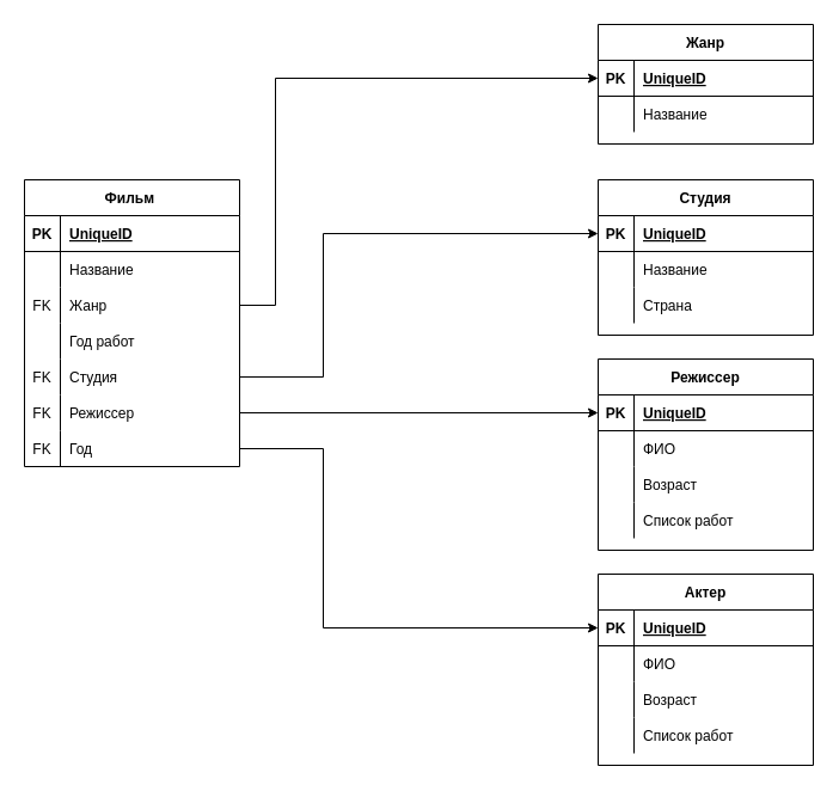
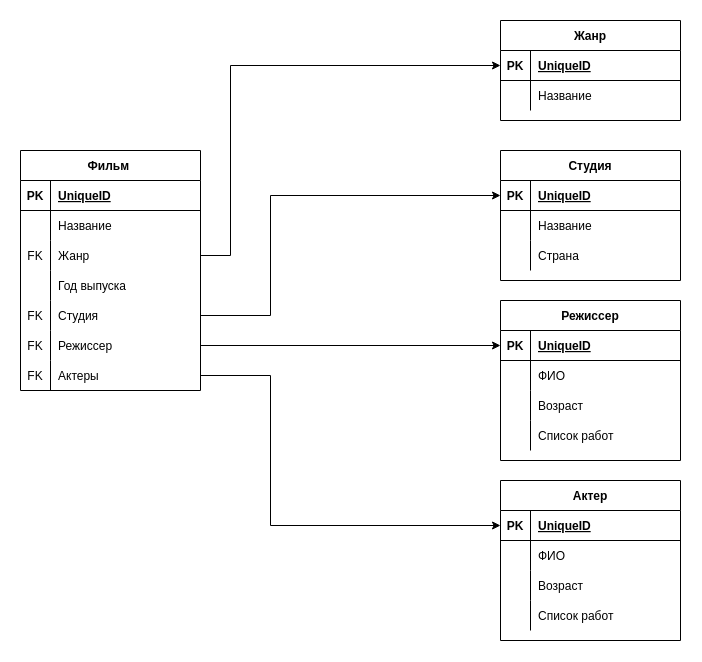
  <mxCell id="0" />
  <mxCell id="1" parent="0" />
  <mxCell id="2" value="Фильм " style="shape=table;startSize=30;container=1;collapsible=1;childLayout=tableLayout;fixedRows=1;rowLines=0;fontStyle=1;align=center;resizeLast=1;" vertex="1" parent="1"><mxGeometry x="20" y="150" width="180" height="240" as="geometry" /></mxCell>
  <mxCell id="3" value="" style="shape=tableRow;horizontal=0;startSize=0;swimlaneHead=0;swimlaneBody=0;fillColor=none;collapsible=0;dropTarget=0;points=[[0,0.5],[1,0.5]];portConstraint=eastwest;top=0;left=0;right=0;bottom=1;" vertex="1" parent="2"><mxGeometry y="30" width="180" height="30" as="geometry" /></mxCell>
  <mxCell id="4" value="PK" style="shape=partialRectangle;connectable=0;fillColor=none;top=0;left=0;bottom=0;right=0;fontStyle=1;overflow=hidden;" vertex="1" parent="3"><mxGeometry width="30" height="30" as="geometry"><mxRectangle width="30" height="30" as="alternateBounds" /></mxGeometry></mxCell>
  <mxCell id="5" value="UniqueID" style="shape=partialRectangle;connectable=0;fillColor=none;top=0;left=0;bottom=0;right=0;align=left;spacingLeft=6;fontStyle=5;overflow=hidden;" vertex="1" parent="3"><mxGeometry x="30" width="150" height="30" as="geometry"><mxRectangle width="150" height="30" as="alternateBounds" /></mxGeometry></mxCell>
  <mxCell id="6" value="" style="shape=tableRow;horizontal=0;startSize=0;swimlaneHead=0;swimlaneBody=0;fillColor=none;collapsible=0;dropTarget=0;points=[[0,0.5],[1,0.5]];portConstraint=eastwest;top=0;left=0;right=0;bottom=0;" vertex="1" parent="2"><mxGeometry y="60" width="180" height="30" as="geometry" /></mxCell>
  <mxCell id="7" value="" style="shape=partialRectangle;connectable=0;fillColor=none;top=0;left=0;bottom=0;right=0;editable=1;overflow=hidden;" vertex="1" parent="6"><mxGeometry width="30" height="30" as="geometry"><mxRectangle width="30" height="30" as="alternateBounds" /></mxGeometry></mxCell>
  <mxCell id="8" value="Название" style="shape=partialRectangle;connectable=0;fillColor=none;top=0;left=0;bottom=0;right=0;align=left;spacingLeft=6;overflow=hidden;" vertex="1" parent="6"><mxGeometry x="30" width="150" height="30" as="geometry"><mxRectangle width="150" height="30" as="alternateBounds" /></mxGeometry></mxCell>
  <mxCell id="9" style="shape=tableRow;horizontal=0;startSize=0;swimlaneHead=0;swimlaneBody=0;fillColor=none;collapsible=0;dropTarget=0;points=[[0,0.5],[1,0.5]];portConstraint=eastwest;top=0;left=0;right=0;bottom=0;" vertex="1" parent="2"><mxGeometry y="90" width="180" height="30" as="geometry" /></mxCell>
  <mxCell id="10" value="FK" style="shape=partialRectangle;connectable=0;fillColor=none;top=0;left=0;bottom=0;right=0;editable=1;overflow=hidden;" vertex="1" parent="9"><mxGeometry width="30" height="30" as="geometry"><mxRectangle width="30" height="30" as="alternateBounds" /></mxGeometry></mxCell>
  <mxCell id="11" value="Жанр" style="shape=partialRectangle;connectable=0;fillColor=none;top=0;left=0;bottom=0;right=0;align=left;spacingLeft=6;overflow=hidden;" vertex="1" parent="9"><mxGeometry x="30" width="150" height="30" as="geometry"><mxRectangle width="150" height="30" as="alternateBounds" /></mxGeometry></mxCell>
  <mxCell id="12" value="" style="shape=tableRow;horizontal=0;startSize=0;swimlaneHead=0;swimlaneBody=0;fillColor=none;collapsible=0;dropTarget=0;points=[[0,0.5],[1,0.5]];portConstraint=eastwest;top=0;left=0;right=0;bottom=0;" vertex="1" parent="2"><mxGeometry y="120" width="180" height="30" as="geometry" /></mxCell>
  <mxCell id="13" value="" style="shape=partialRectangle;connectable=0;fillColor=none;top=0;left=0;bottom=0;right=0;editable=1;overflow=hidden;" vertex="1" parent="12"><mxGeometry width="30" height="30" as="geometry"><mxRectangle width="30" height="30" as="alternateBounds" /></mxGeometry></mxCell>
- <mxCell id="14" value="Год работ" style="shape=partialRectangle;connectable=0;fillColor=none;top=0;left=0;bottom=0;right=0;align=left;spacingLeft=6;overflow=hidden;" vertex="1" parent="12"><mxGeometry x="30" width="150" height="30" as="geometry"><mxRectangle width="150" height="30" as="alternateBounds" /></mxGeometry></mxCell>
+ <mxCell id="14" value="Год выпуска" style="shape=partialRectangle;connectable=0;fillColor=none;top=0;left=0;bottom=0;right=0;align=left;spacingLeft=6;overflow=hidden;" vertex="1" parent="12"><mxGeometry x="30" width="150" height="30" as="geometry"><mxRectangle width="150" height="30" as="alternateBounds" /></mxGeometry></mxCell>
  <mxCell id="15" value="" style="shape=tableRow;horizontal=0;startSize=0;swimlaneHead=0;swimlaneBody=0;fillColor=none;collapsible=0;dropTarget=0;points=[[0,0.5],[1,0.5]];portConstraint=eastwest;top=0;left=0;right=0;bottom=0;" vertex="1" parent="2"><mxGeometry y="150" width="180" height="30" as="geometry" /></mxCell>
  <mxCell id="16" value="FK" style="shape=partialRectangle;connectable=0;fillColor=none;top=0;left=0;bottom=0;right=0;editable=1;overflow=hidden;" vertex="1" parent="15"><mxGeometry width="30" height="30" as="geometry"><mxRectangle width="30" height="30" as="alternateBounds" /></mxGeometry></mxCell>
  <mxCell id="17" value="Студия" style="shape=partialRectangle;connectable=0;fillColor=none;top=0;left=0;bottom=0;right=0;align=left;spacingLeft=6;overflow=hidden;" vertex="1" parent="15"><mxGeometry x="30" width="150" height="30" as="geometry"><mxRectangle width="150" height="30" as="alternateBounds" /></mxGeometry></mxCell>
  <mxCell id="18" style="shape=tableRow;horizontal=0;startSize=0;swimlaneHead=0;swimlaneBody=0;fillColor=none;collapsible=0;dropTarget=0;points=[[0,0.5],[1,0.5]];portConstraint=eastwest;top=0;left=0;right=0;bottom=0;" vertex="1" parent="2"><mxGeometry y="180" width="180" height="30" as="geometry" /></mxCell>
  <mxCell id="19" value="FK" style="shape=partialRectangle;connectable=0;fillColor=none;top=0;left=0;bottom=0;right=0;editable=1;overflow=hidden;" vertex="1" parent="18"><mxGeometry width="30" height="30" as="geometry"><mxRectangle width="30" height="30" as="alternateBounds" /></mxGeometry></mxCell>
  <mxCell id="20" value="Режиссер" style="shape=partialRectangle;connectable=0;fillColor=none;top=0;left=0;bottom=0;right=0;align=left;spacingLeft=6;overflow=hidden;" vertex="1" parent="18"><mxGeometry x="30" width="150" height="30" as="geometry"><mxRectangle width="150" height="30" as="alternateBounds" /></mxGeometry></mxCell>
  <mxCell id="21" style="shape=tableRow;horizontal=0;startSize=0;swimlaneHead=0;swimlaneBody=0;fillColor=none;collapsible=0;dropTarget=0;points=[[0,0.5],[1,0.5]];portConstraint=eastwest;top=0;left=0;right=0;bottom=0;" vertex="1" parent="2"><mxGeometry y="210" width="180" height="30" as="geometry" /></mxCell>
  <mxCell id="22" value="FK" style="shape=partialRectangle;connectable=0;fillColor=none;top=0;left=0;bottom=0;right=0;editable=1;overflow=hidden;" vertex="1" parent="21"><mxGeometry width="30" height="30" as="geometry"><mxRectangle width="30" height="30" as="alternateBounds" /></mxGeometry></mxCell>
- <mxCell id="23" value="Год" style="shape=partialRectangle;connectable=0;fillColor=none;top=0;left=0;bottom=0;right=0;align=left;spacingLeft=6;overflow=hidden;" vertex="1" parent="21"><mxGeometry x="30" width="150" height="30" as="geometry"><mxRectangle width="150" height="30" as="alternateBounds" /></mxGeometry></mxCell>
+ <mxCell id="23" value="Актеры" style="shape=partialRectangle;connectable=0;fillColor=none;top=0;left=0;bottom=0;right=0;align=left;spacingLeft=6;overflow=hidden;" vertex="1" parent="21"><mxGeometry x="30" width="150" height="30" as="geometry"><mxRectangle width="150" height="30" as="alternateBounds" /></mxGeometry></mxCell>
  <mxCell id="24" value="Студия" style="shape=table;startSize=30;container=1;collapsible=1;childLayout=tableLayout;fixedRows=1;rowLines=0;fontStyle=1;align=center;resizeLast=1;" vertex="1" parent="1"><mxGeometry x="500" y="150" width="180" height="130" as="geometry" /></mxCell>
  <mxCell id="25" value="" style="shape=tableRow;horizontal=0;startSize=0;swimlaneHead=0;swimlaneBody=0;fillColor=none;collapsible=0;dropTarget=0;points=[[0,0.5],[1,0.5]];portConstraint=eastwest;top=0;left=0;right=0;bottom=1;" vertex="1" parent="24"><mxGeometry y="30" width="180" height="30" as="geometry" /></mxCell>
  <mxCell id="26" value="PK" style="shape=partialRectangle;connectable=0;fillColor=none;top=0;left=0;bottom=0;right=0;fontStyle=1;overflow=hidden;" vertex="1" parent="25"><mxGeometry width="30" height="30" as="geometry"><mxRectangle width="30" height="30" as="alternateBounds" /></mxGeometry></mxCell>
  <mxCell id="27" value="UniqueID" style="shape=partialRectangle;connectable=0;fillColor=none;top=0;left=0;bottom=0;right=0;align=left;spacingLeft=6;fontStyle=5;overflow=hidden;" vertex="1" parent="25"><mxGeometry x="30" width="150" height="30" as="geometry"><mxRectangle width="150" height="30" as="alternateBounds" /></mxGeometry></mxCell>
  <mxCell id="28" value="" style="shape=tableRow;horizontal=0;startSize=0;swimlaneHead=0;swimlaneBody=0;fillColor=none;collapsible=0;dropTarget=0;points=[[0,0.5],[1,0.5]];portConstraint=eastwest;top=0;left=0;right=0;bottom=0;" vertex="1" parent="24"><mxGeometry y="60" width="180" height="30" as="geometry" /></mxCell>
  <mxCell id="29" value="" style="shape=partialRectangle;connectable=0;fillColor=none;top=0;left=0;bottom=0;right=0;editable=1;overflow=hidden;" vertex="1" parent="28"><mxGeometry width="30" height="30" as="geometry"><mxRectangle width="30" height="30" as="alternateBounds" /></mxGeometry></mxCell>
  <mxCell id="30" value="Название" style="shape=partialRectangle;connectable=0;fillColor=none;top=0;left=0;bottom=0;right=0;align=left;spacingLeft=6;overflow=hidden;" vertex="1" parent="28"><mxGeometry x="30" width="150" height="30" as="geometry"><mxRectangle width="150" height="30" as="alternateBounds" /></mxGeometry></mxCell>
  <mxCell id="31" value="" style="shape=tableRow;horizontal=0;startSize=0;swimlaneHead=0;swimlaneBody=0;fillColor=none;collapsible=0;dropTarget=0;points=[[0,0.5],[1,0.5]];portConstraint=eastwest;top=0;left=0;right=0;bottom=0;" vertex="1" parent="24"><mxGeometry y="90" width="180" height="30" as="geometry" /></mxCell>
  <mxCell id="32" value="" style="shape=partialRectangle;connectable=0;fillColor=none;top=0;left=0;bottom=0;right=0;editable=1;overflow=hidden;" vertex="1" parent="31"><mxGeometry width="30" height="30" as="geometry"><mxRectangle width="30" height="30" as="alternateBounds" /></mxGeometry></mxCell>
  <mxCell id="33" value="Страна" style="shape=partialRectangle;connectable=0;fillColor=none;top=0;left=0;bottom=0;right=0;align=left;spacingLeft=6;overflow=hidden;" vertex="1" parent="31"><mxGeometry x="30" width="150" height="30" as="geometry"><mxRectangle width="150" height="30" as="alternateBounds" /></mxGeometry></mxCell>
  <mxCell id="34" value="Режиссер" style="shape=table;startSize=30;container=1;collapsible=1;childLayout=tableLayout;fixedRows=1;rowLines=0;fontStyle=1;align=center;resizeLast=1;" vertex="1" parent="1"><mxGeometry x="500" y="300" width="180" height="160" as="geometry" /></mxCell>
  <mxCell id="35" value="" style="shape=tableRow;horizontal=0;startSize=0;swimlaneHead=0;swimlaneBody=0;fillColor=none;collapsible=0;dropTarget=0;points=[[0,0.5],[1,0.5]];portConstraint=eastwest;top=0;left=0;right=0;bottom=1;" vertex="1" parent="34"><mxGeometry y="30" width="180" height="30" as="geometry" /></mxCell>
  <mxCell id="36" value="PK" style="shape=partialRectangle;connectable=0;fillColor=none;top=0;left=0;bottom=0;right=0;fontStyle=1;overflow=hidden;" vertex="1" parent="35"><mxGeometry width="30" height="30" as="geometry"><mxRectangle width="30" height="30" as="alternateBounds" /></mxGeometry></mxCell>
  <mxCell id="37" value="UniqueID" style="shape=partialRectangle;connectable=0;fillColor=none;top=0;left=0;bottom=0;right=0;align=left;spacingLeft=6;fontStyle=5;overflow=hidden;" vertex="1" parent="35"><mxGeometry x="30" width="150" height="30" as="geometry"><mxRectangle width="150" height="30" as="alternateBounds" /></mxGeometry></mxCell>
  <mxCell id="38" value="" style="shape=tableRow;horizontal=0;startSize=0;swimlaneHead=0;swimlaneBody=0;fillColor=none;collapsible=0;dropTarget=0;points=[[0,0.5],[1,0.5]];portConstraint=eastwest;top=0;left=0;right=0;bottom=0;" vertex="1" parent="34"><mxGeometry y="60" width="180" height="30" as="geometry" /></mxCell>
  <mxCell id="39" value="" style="shape=partialRectangle;connectable=0;fillColor=none;top=0;left=0;bottom=0;right=0;editable=1;overflow=hidden;" vertex="1" parent="38"><mxGeometry width="30" height="30" as="geometry"><mxRectangle width="30" height="30" as="alternateBounds" /></mxGeometry></mxCell>
  <mxCell id="40" value="ФИО" style="shape=partialRectangle;connectable=0;fillColor=none;top=0;left=0;bottom=0;right=0;align=left;spacingLeft=6;overflow=hidden;" vertex="1" parent="38"><mxGeometry x="30" width="150" height="30" as="geometry"><mxRectangle width="150" height="30" as="alternateBounds" /></mxGeometry></mxCell>
  <mxCell id="41" value="" style="shape=tableRow;horizontal=0;startSize=0;swimlaneHead=0;swimlaneBody=0;fillColor=none;collapsible=0;dropTarget=0;points=[[0,0.5],[1,0.5]];portConstraint=eastwest;top=0;left=0;right=0;bottom=0;" vertex="1" parent="34"><mxGeometry y="90" width="180" height="30" as="geometry" /></mxCell>
  <mxCell id="42" value="" style="shape=partialRectangle;connectable=0;fillColor=none;top=0;left=0;bottom=0;right=0;editable=1;overflow=hidden;" vertex="1" parent="41"><mxGeometry width="30" height="30" as="geometry"><mxRectangle width="30" height="30" as="alternateBounds" /></mxGeometry></mxCell>
  <mxCell id="43" value="Возраст" style="shape=partialRectangle;connectable=0;fillColor=none;top=0;left=0;bottom=0;right=0;align=left;spacingLeft=6;overflow=hidden;" vertex="1" parent="41"><mxGeometry x="30" width="150" height="30" as="geometry"><mxRectangle width="150" height="30" as="alternateBounds" /></mxGeometry></mxCell>
  <mxCell id="44" value="" style="shape=tableRow;horizontal=0;startSize=0;swimlaneHead=0;swimlaneBody=0;fillColor=none;collapsible=0;dropTarget=0;points=[[0,0.5],[1,0.5]];portConstraint=eastwest;top=0;left=0;right=0;bottom=0;" vertex="1" parent="34"><mxGeometry y="120" width="180" height="30" as="geometry" /></mxCell>
  <mxCell id="45" value="" style="shape=partialRectangle;connectable=0;fillColor=none;top=0;left=0;bottom=0;right=0;editable=1;overflow=hidden;" vertex="1" parent="44"><mxGeometry width="30" height="30" as="geometry"><mxRectangle width="30" height="30" as="alternateBounds" /></mxGeometry></mxCell>
  <mxCell id="46" value="Список работ" style="shape=partialRectangle;connectable=0;fillColor=none;top=0;left=0;bottom=0;right=0;align=left;spacingLeft=6;overflow=hidden;" vertex="1" parent="44"><mxGeometry x="30" width="150" height="30" as="geometry"><mxRectangle width="150" height="30" as="alternateBounds" /></mxGeometry></mxCell>
  <mxCell id="47" value="Жанр" style="shape=table;startSize=30;container=1;collapsible=1;childLayout=tableLayout;fixedRows=1;rowLines=0;fontStyle=1;align=center;resizeLast=1;" vertex="1" parent="1"><mxGeometry x="500" y="20" width="180" height="100" as="geometry" /></mxCell>
  <mxCell id="48" value="" style="shape=tableRow;horizontal=0;startSize=0;swimlaneHead=0;swimlaneBody=0;fillColor=none;collapsible=0;dropTarget=0;points=[[0,0.5],[1,0.5]];portConstraint=eastwest;top=0;left=0;right=0;bottom=1;" vertex="1" parent="47"><mxGeometry y="30" width="180" height="30" as="geometry" /></mxCell>
  <mxCell id="49" value="PK" style="shape=partialRectangle;connectable=0;fillColor=none;top=0;left=0;bottom=0;right=0;fontStyle=1;overflow=hidden;" vertex="1" parent="48"><mxGeometry width="30" height="30" as="geometry"><mxRectangle width="30" height="30" as="alternateBounds" /></mxGeometry></mxCell>
  <mxCell id="50" value="UniqueID" style="shape=partialRectangle;connectable=0;fillColor=none;top=0;left=0;bottom=0;right=0;align=left;spacingLeft=6;fontStyle=5;overflow=hidden;" vertex="1" parent="48"><mxGeometry x="30" width="150" height="30" as="geometry"><mxRectangle width="150" height="30" as="alternateBounds" /></mxGeometry></mxCell>
  <mxCell id="51" value="" style="shape=tableRow;horizontal=0;startSize=0;swimlaneHead=0;swimlaneBody=0;fillColor=none;collapsible=0;dropTarget=0;points=[[0,0.5],[1,0.5]];portConstraint=eastwest;top=0;left=0;right=0;bottom=0;" vertex="1" parent="47"><mxGeometry y="60" width="180" height="30" as="geometry" /></mxCell>
  <mxCell id="52" value="" style="shape=partialRectangle;connectable=0;fillColor=none;top=0;left=0;bottom=0;right=0;editable=1;overflow=hidden;" vertex="1" parent="51"><mxGeometry width="30" height="30" as="geometry"><mxRectangle width="30" height="30" as="alternateBounds" /></mxGeometry></mxCell>
  <mxCell id="53" value="Название" style="shape=partialRectangle;connectable=0;fillColor=none;top=0;left=0;bottom=0;right=0;align=left;spacingLeft=6;overflow=hidden;" vertex="1" parent="51"><mxGeometry x="30" width="150" height="30" as="geometry"><mxRectangle width="150" height="30" as="alternateBounds" /></mxGeometry></mxCell>
  <mxCell id="54" value="Актер" style="shape=table;startSize=30;container=1;collapsible=1;childLayout=tableLayout;fixedRows=1;rowLines=0;fontStyle=1;align=center;resizeLast=1;" vertex="1" parent="1"><mxGeometry x="500" y="480" width="180" height="160" as="geometry" /></mxCell>
  <mxCell id="55" value="" style="shape=tableRow;horizontal=0;startSize=0;swimlaneHead=0;swimlaneBody=0;fillColor=none;collapsible=0;dropTarget=0;points=[[0,0.5],[1,0.5]];portConstraint=eastwest;top=0;left=0;right=0;bottom=1;" vertex="1" parent="54"><mxGeometry y="30" width="180" height="30" as="geometry" /></mxCell>
  <mxCell id="56" value="PK" style="shape=partialRectangle;connectable=0;fillColor=none;top=0;left=0;bottom=0;right=0;fontStyle=1;overflow=hidden;" vertex="1" parent="55"><mxGeometry width="30" height="30" as="geometry"><mxRectangle width="30" height="30" as="alternateBounds" /></mxGeometry></mxCell>
  <mxCell id="57" value="UniqueID" style="shape=partialRectangle;connectable=0;fillColor=none;top=0;left=0;bottom=0;right=0;align=left;spacingLeft=6;fontStyle=5;overflow=hidden;" vertex="1" parent="55"><mxGeometry x="30" width="150" height="30" as="geometry"><mxRectangle width="150" height="30" as="alternateBounds" /></mxGeometry></mxCell>
  <mxCell id="58" value="" style="shape=tableRow;horizontal=0;startSize=0;swimlaneHead=0;swimlaneBody=0;fillColor=none;collapsible=0;dropTarget=0;points=[[0,0.5],[1,0.5]];portConstraint=eastwest;top=0;left=0;right=0;bottom=0;" vertex="1" parent="54"><mxGeometry y="60" width="180" height="30" as="geometry" /></mxCell>
  <mxCell id="59" value="" style="shape=partialRectangle;connectable=0;fillColor=none;top=0;left=0;bottom=0;right=0;editable=1;overflow=hidden;" vertex="1" parent="58"><mxGeometry width="30" height="30" as="geometry"><mxRectangle width="30" height="30" as="alternateBounds" /></mxGeometry></mxCell>
  <mxCell id="60" value="ФИО" style="shape=partialRectangle;connectable=0;fillColor=none;top=0;left=0;bottom=0;right=0;align=left;spacingLeft=6;overflow=hidden;" vertex="1" parent="58"><mxGeometry x="30" width="150" height="30" as="geometry"><mxRectangle width="150" height="30" as="alternateBounds" /></mxGeometry></mxCell>
  <mxCell id="61" value="" style="shape=tableRow;horizontal=0;startSize=0;swimlaneHead=0;swimlaneBody=0;fillColor=none;collapsible=0;dropTarget=0;points=[[0,0.5],[1,0.5]];portConstraint=eastwest;top=0;left=0;right=0;bottom=0;" vertex="1" parent="54"><mxGeometry y="90" width="180" height="30" as="geometry" /></mxCell>
  <mxCell id="62" value="" style="shape=partialRectangle;connectable=0;fillColor=none;top=0;left=0;bottom=0;right=0;editable=1;overflow=hidden;" vertex="1" parent="61"><mxGeometry width="30" height="30" as="geometry"><mxRectangle width="30" height="30" as="alternateBounds" /></mxGeometry></mxCell>
  <mxCell id="63" value="Возраст" style="shape=partialRectangle;connectable=0;fillColor=none;top=0;left=0;bottom=0;right=0;align=left;spacingLeft=6;overflow=hidden;" vertex="1" parent="61"><mxGeometry x="30" width="150" height="30" as="geometry"><mxRectangle width="150" height="30" as="alternateBounds" /></mxGeometry></mxCell>
  <mxCell id="64" value="" style="shape=tableRow;horizontal=0;startSize=0;swimlaneHead=0;swimlaneBody=0;fillColor=none;collapsible=0;dropTarget=0;points=[[0,0.5],[1,0.5]];portConstraint=eastwest;top=0;left=0;right=0;bottom=0;" vertex="1" parent="54"><mxGeometry y="120" width="180" height="30" as="geometry" /></mxCell>
  <mxCell id="65" value="" style="shape=partialRectangle;connectable=0;fillColor=none;top=0;left=0;bottom=0;right=0;editable=1;overflow=hidden;" vertex="1" parent="64"><mxGeometry width="30" height="30" as="geometry"><mxRectangle width="30" height="30" as="alternateBounds" /></mxGeometry></mxCell>
  <mxCell id="66" value="Список работ" style="shape=partialRectangle;connectable=0;fillColor=none;top=0;left=0;bottom=0;right=0;align=left;spacingLeft=6;overflow=hidden;" vertex="1" parent="64"><mxGeometry x="30" width="150" height="30" as="geometry"><mxRectangle width="150" height="30" as="alternateBounds" /></mxGeometry></mxCell>
  <mxCell id="67" style="edgeStyle=orthogonalEdgeStyle;rounded=0;orthogonalLoop=1;jettySize=auto;html=1;entryX=0;entryY=0.5;entryDx=0;entryDy=0;" edge="1" parent="1" source="15" target="25"><mxGeometry relative="1" as="geometry"><Array as="points"><mxPoint x="270" y="315" /><mxPoint x="270" y="195" /></Array></mxGeometry></mxCell>
  <mxCell id="68" style="edgeStyle=orthogonalEdgeStyle;rounded=0;orthogonalLoop=1;jettySize=auto;html=1;entryX=0;entryY=0.5;entryDx=0;entryDy=0;" edge="1" parent="1" source="9" target="48"><mxGeometry relative="1" as="geometry"><Array as="points"><mxPoint x="230" y="255" /><mxPoint x="230" y="65" /></Array></mxGeometry></mxCell>
  <mxCell id="69" style="edgeStyle=orthogonalEdgeStyle;rounded=0;orthogonalLoop=1;jettySize=auto;html=1;entryX=0;entryY=0.5;entryDx=0;entryDy=0;" edge="1" parent="1" source="18" target="35"><mxGeometry relative="1" as="geometry" /></mxCell>
  <mxCell id="70" style="edgeStyle=orthogonalEdgeStyle;rounded=0;orthogonalLoop=1;jettySize=auto;html=1;entryX=0;entryY=0.5;entryDx=0;entryDy=0;" edge="1" parent="1" source="21" target="55"><mxGeometry relative="1" as="geometry"><Array as="points"><mxPoint x="270" y="375" /><mxPoint x="270" y="525" /></Array></mxGeometry></mxCell>
